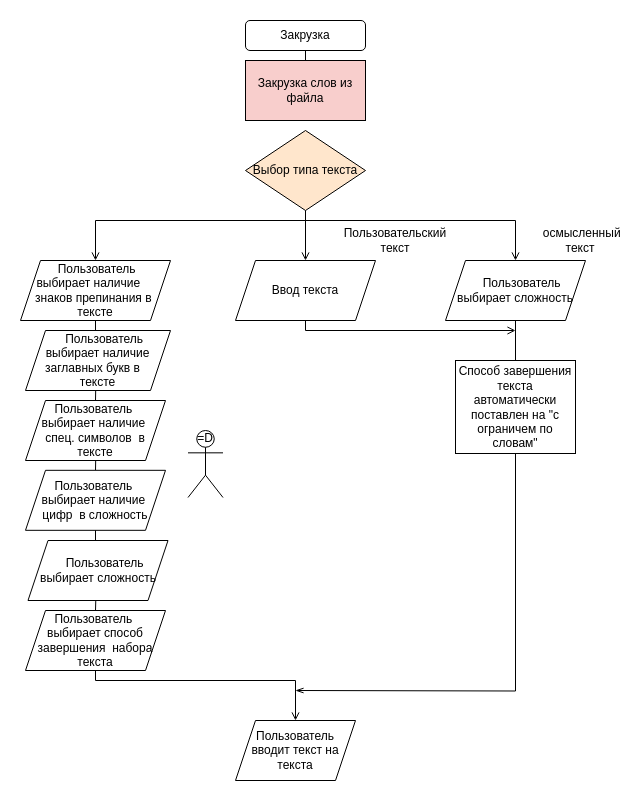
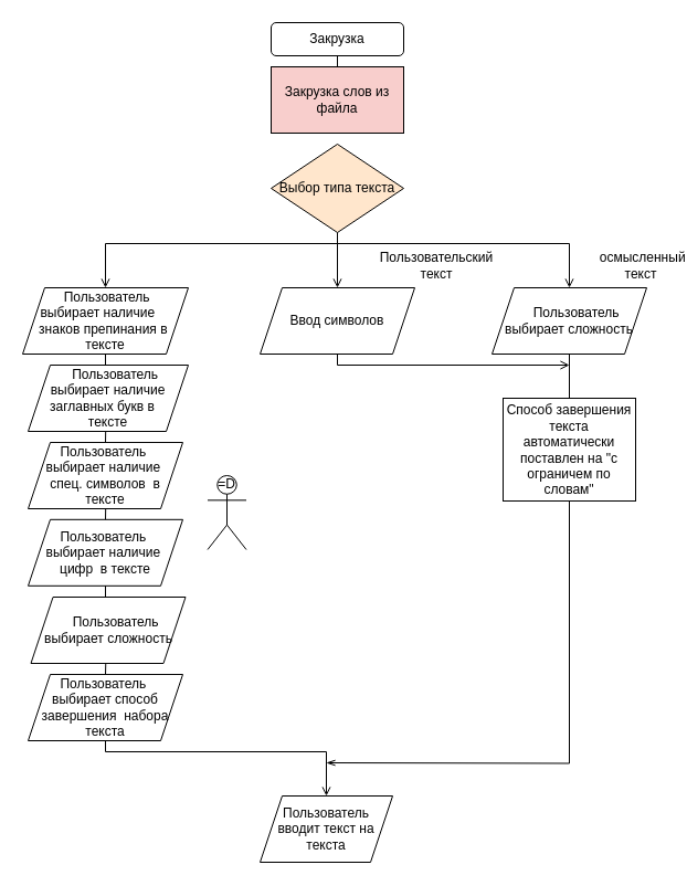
  <mxCell id="0" />
  <mxCell id="1" parent="0" />
  <mxCell id="2" value="Закрузка" style="rounded=1;whiteSpace=wrap;html=1;" vertex="1" parent="1"><mxGeometry x="245" width="120" height="30" as="geometry" y="20" /></mxCell>
  <mxCell id="3" value="" style="endArrow=none;html=1;entryX=0.5;entryY=1;entryDx=0;entryDy=0;" edge="1" parent="1" target="2"><mxGeometry width="50" height="50" relative="1" as="geometry"><mxPoint x="305" y="60" as="sourcePoint" /><mxPoint x="331" y="130" as="targetPoint" /></mxGeometry></mxCell>
  <mxCell id="4" value="Закрузка слов из файла" style="rounded=0;whiteSpace=wrap;html=1;fillColor=#f8cecc;" vertex="1" parent="1"><mxGeometry x="245" y="60" width="120" height="60" as="geometry" /></mxCell>
  <mxCell id="5" value="Выбор типа текста" style="rhombus;whiteSpace=wrap;html=1;fillColor=#ffe6cc;" vertex="1" parent="1"><mxGeometry x="245" y="130" width="120" height="80" as="geometry" /></mxCell>
  <mxCell id="6" value="&amp;nbsp;осмысленный текст" style="text;html=1;strokeColor=none;fillColor=none;align=center;verticalAlign=middle;whiteSpace=wrap;rounded=0;" vertex="1" parent="1"><mxGeometry x="560" y="230" width="40" height="20" as="geometry" /></mxCell>
  <mxCell id="7" value="Пользовательский текст" style="text;html=1;strokeColor=none;fillColor=none;align=center;verticalAlign=middle;whiteSpace=wrap;rounded=0;" vertex="1" parent="1"><mxGeometry x="375" y="230" width="40" height="20" as="geometry" /></mxCell>
  <mxCell id="8" value="" style="endArrow=none;html=1;" edge="1" parent="1"><mxGeometry width="50" height="50" relative="1" as="geometry"><mxPoint x="305" y="220" as="sourcePoint" /><mxPoint x="305" y="210" as="targetPoint" /></mxGeometry></mxCell>
  <mxCell id="9" value="" style="endArrow=none;html=1;" edge="1" parent="1"><mxGeometry width="50" height="50" relative="1" as="geometry"><mxPoint x="95" y="220" as="sourcePoint" /><mxPoint x="305" y="220" as="targetPoint" /></mxGeometry></mxCell>
  <mxCell id="10" value="" style="endArrow=none;html=1;" edge="1" parent="1"><mxGeometry width="50" height="50" relative="1" as="geometry"><mxPoint x="295" y="220" as="sourcePoint" /><mxPoint x="515" y="220" as="targetPoint" /></mxGeometry></mxCell>
  <mxCell id="11" value="" style="endArrow=none;html=1;startArrow=open;startFill=0;exitX=0.5;exitY=0;exitDx=0;exitDy=0;" edge="1" parent="1" source="16"><mxGeometry width="50" height="50" relative="1" as="geometry"><mxPoint x="85" y="240" as="sourcePoint" /><mxPoint x="95" y="220" as="targetPoint" /></mxGeometry></mxCell>
- <mxCell id="12" value="Ввод текста" style="shape=parallelogram;perimeter=parallelogramPerimeter;whiteSpace=wrap;html=1;fixedSize=1;" vertex="1" parent="1"><mxGeometry x="235" y="260" width="140" height="60" as="geometry" /></mxCell>
+ <mxCell id="12" value="Ввод символов" style="shape=parallelogram;perimeter=parallelogramPerimeter;whiteSpace=wrap;html=1;fixedSize=1;" vertex="1" parent="1"><mxGeometry x="235" y="260" width="140" height="60" as="geometry" /></mxCell>
  <mxCell id="13" value="&lt;p style=&quot;line-height: 120%&quot;&gt;&amp;nbsp; &amp;nbsp; Пользователь выбирает сложность&lt;/p&gt;" style="shape=parallelogram;perimeter=parallelogramPerimeter;whiteSpace=wrap;html=1;fixedSize=1;align=center;" vertex="1" parent="1"><mxGeometry x="27.5" y="540" width="140" height="60" as="geometry" /></mxCell>
  <mxCell id="14" value="Пользователь&amp;nbsp; выбирает способ завершения&amp;nbsp; набора текста" style="shape=parallelogram;perimeter=parallelogramPerimeter;whiteSpace=wrap;html=1;fixedSize=1;align=center;" vertex="1" parent="1"><mxGeometry x="25" y="610" width="140" height="60" as="geometry" /></mxCell>
  <mxCell id="15" style="edgeStyle=orthogonalEdgeStyle;rounded=0;orthogonalLoop=1;jettySize=auto;html=1;exitX=0.5;exitY=0;exitDx=0;exitDy=0;startArrow=open;startFill=0;endArrow=open;endFill=0;" edge="1" parent="1" source="16"><mxGeometry relative="1" as="geometry"><mxPoint x="94.714" y="259.714" as="targetPoint" /></mxGeometry></mxCell>
  <mxCell id="16" value="&amp;nbsp; &amp;nbsp; &amp;nbsp; &amp;nbsp; &amp;nbsp; Пользователь&amp;nbsp; &amp;nbsp; &amp;nbsp; &amp;nbsp; &amp;nbsp; &amp;nbsp;выбирает наличие&amp;nbsp; &amp;nbsp; &amp;nbsp; знаков препинания в&amp;nbsp; тексте" style="shape=parallelogram;perimeter=parallelogramPerimeter;whiteSpace=wrap;fixedSize=1;align=center;size=20;html=1;textDirection=ltr;" vertex="1" parent="1"><mxGeometry x="20" y="260" width="150" height="60" as="geometry" /></mxCell>
  <mxCell id="17" value="" style="endArrow=none;html=1;" edge="1" parent="1"><mxGeometry width="50" height="50" relative="1" as="geometry"><mxPoint x="95" y="330" as="sourcePoint" /><mxPoint x="95" y="320" as="targetPoint" /></mxGeometry></mxCell>
  <mxCell id="18" value="&amp;nbsp; &amp;nbsp; Пользователь выбирает наличие заглавных букв в&amp;nbsp; &amp;nbsp; тексте" style="shape=parallelogram;perimeter=parallelogramPerimeter;whiteSpace=wrap;html=1;fixedSize=1;align=center;" vertex="1" parent="1"><mxGeometry x="25" y="330" width="145" height="60" as="geometry" /></mxCell>
  <mxCell id="19" value="" style="endArrow=none;html=1;entryX=0.484;entryY=1.003;entryDx=0;entryDy=0;entryPerimeter=0;" edge="1" parent="1" target="18"><mxGeometry width="50" height="50" relative="1" as="geometry"><mxPoint x="95" y="400" as="sourcePoint" /><mxPoint x="98" y="390" as="targetPoint" /></mxGeometry></mxCell>
  <mxCell id="20" value="Пользователь&amp;nbsp; выбирает наличие&amp;nbsp; спец. символов&amp;nbsp; в тексте" style="shape=parallelogram;perimeter=parallelogramPerimeter;whiteSpace=wrap;html=1;fixedSize=1;align=center;" vertex="1" parent="1"><mxGeometry x="25" y="400" width="140" height="60" as="geometry" /></mxCell>
  <mxCell id="21" value="" style="endArrow=none;html=1;entryX=0.484;entryY=1.003;entryDx=0;entryDy=0;entryPerimeter=0;" edge="1" parent="1"><mxGeometry width="50" height="50" relative="1" as="geometry"><mxPoint x="95" y="469.82" as="sourcePoint" /><mxPoint x="95.18" y="460" as="targetPoint" /></mxGeometry></mxCell>
- <mxCell id="22" value="Пользователь&amp;nbsp; выбирает наличие&amp;nbsp; цифр&amp;nbsp; в сложность" style="shape=parallelogram;perimeter=parallelogramPerimeter;whiteSpace=wrap;html=1;fixedSize=1;align=center;" vertex="1" parent="1"><mxGeometry x="25" y="469.82" width="140" height="60" as="geometry" /></mxCell>
+ <mxCell id="22" value="Пользователь&amp;nbsp; выбирает наличие&amp;nbsp; цифр&amp;nbsp; в тексте" style="shape=parallelogram;perimeter=parallelogramPerimeter;whiteSpace=wrap;html=1;fixedSize=1;align=center;" vertex="1" parent="1"><mxGeometry x="25" y="469.82" width="140" height="60" as="geometry" /></mxCell>
  <mxCell id="23" value="" style="endArrow=none;html=1;entryX=0.5;entryY=1;entryDx=0;entryDy=0;" edge="1" parent="1" target="22"><mxGeometry width="50" height="50" relative="1" as="geometry"><mxPoint x="95" y="540" as="sourcePoint" /><mxPoint x="85" y="600" as="targetPoint" /></mxGeometry></mxCell>
  <mxCell id="24" value="" style="endArrow=none;html=1;entryX=0.5;entryY=1;entryDx=0;entryDy=0;" edge="1" parent="1" target="14"><mxGeometry width="50" height="50" relative="1" as="geometry"><mxPoint x="95" y="680" as="sourcePoint" /><mxPoint x="75" y="786.5" as="targetPoint" /></mxGeometry></mxCell>
  <mxCell id="25" value="" style="endArrow=none;html=1;exitX=0.5;exitY=0;exitDx=0;exitDy=0;startArrow=open;startFill=0;" edge="1" parent="1" source="12"><mxGeometry width="50" height="50" relative="1" as="geometry"><mxPoint x="445" y="380" as="sourcePoint" /><mxPoint x="305" y="220" as="targetPoint" /></mxGeometry></mxCell>
  <mxCell id="26" value="" style="endArrow=none;html=1;exitX=0.5;exitY=0;exitDx=0;exitDy=0;startArrow=open;startFill=0;" edge="1" parent="1" source="32"><mxGeometry width="50" height="50" relative="1" as="geometry"><mxPoint x="515" y="540" as="sourcePoint" /><mxPoint x="515" y="220" as="targetPoint" /></mxGeometry></mxCell>
  <mxCell id="27" value="" style="endArrow=open;html=1;endFill=0;" edge="1" parent="1"><mxGeometry width="50" height="50" relative="1" as="geometry"><mxPoint x="295" y="680" as="sourcePoint" /><mxPoint x="295" y="720" as="targetPoint" /></mxGeometry></mxCell>
  <mxCell id="28" value="" style="endArrow=none;html=1;" edge="1" parent="1"><mxGeometry width="50" height="50" relative="1" as="geometry"><mxPoint x="295" y="680" as="sourcePoint" /><mxPoint x="95" y="680" as="targetPoint" /></mxGeometry></mxCell>
  <mxCell id="29" style="edgeStyle=orthogonalEdgeStyle;rounded=0;orthogonalLoop=1;jettySize=auto;html=1;entryX=0.5;entryY=1;entryDx=0;entryDy=0;startArrow=openThin;startFill=0;endArrow=none;endFill=0;" edge="1" parent="1" target="32"><mxGeometry relative="1" as="geometry"><mxPoint x="295" y="690" as="sourcePoint" /><mxPoint x="515" y="366.5" as="targetPoint" /></mxGeometry></mxCell>
  <mxCell id="30" value="Пользователь вводит текст на текста" style="shape=parallelogram;perimeter=parallelogramPerimeter;whiteSpace=wrap;html=1;fixedSize=1;align=center;" vertex="1" parent="1"><mxGeometry x="235" y="720" width="120" height="60" as="geometry" /></mxCell>
  <mxCell id="31" value="" style="endArrow=none;html=1;entryX=0.484;entryY=1.009;entryDx=0;entryDy=0;entryPerimeter=0;exitX=0.5;exitY=0;exitDx=0;exitDy=0;" edge="1" parent="1" source="14" target="13"><mxGeometry width="50" height="50" relative="1" as="geometry"><mxPoint x="96" y="630" as="sourcePoint" /><mxPoint x="96" y="600" as="targetPoint" /></mxGeometry></mxCell>
  <mxCell id="32" value="&lt;p style=&quot;line-height: 120%&quot;&gt;&amp;nbsp; &amp;nbsp; Пользователь выбирает сложность&lt;/p&gt;" style="shape=parallelogram;perimeter=parallelogramPerimeter;whiteSpace=wrap;html=1;fixedSize=1;align=center;" vertex="1" parent="1"><mxGeometry x="445" y="260" width="140" height="60" as="geometry" /></mxCell>
  <mxCell id="33" value="" style="shape=umlActor;verticalLabelPosition=bottom;verticalAlign=top;html=1;outlineConnect=0;" vertex="1" parent="1"><mxGeometry x="187.5" y="430" width="35" height="67" as="geometry" /></mxCell>
  <mxCell id="34" value="=D" style="text;html=1;strokeColor=none;fillColor=none;align=center;verticalAlign=middle;whiteSpace=wrap;rounded=0;" vertex="1" parent="1"><mxGeometry x="185" y="430" width="40" height="16" as="geometry" /></mxCell>
  <mxCell id="35" value="&lt;div&gt;&lt;span&gt;Способ завершения текста автоматически поставлен на &quot;с ограничем по словам&quot;&lt;/span&gt;&lt;/div&gt;" style="rounded=0;whiteSpace=wrap;html=1;align=center;" vertex="1" parent="1"><mxGeometry x="455" y="360" width="120" height="93" as="geometry" /></mxCell>
  <mxCell id="36" value="" style="endArrow=open;html=1;endFill=0;" edge="1" parent="1"><mxGeometry width="50" height="50" relative="1" as="geometry"><mxPoint x="305" y="330" as="sourcePoint" /><mxPoint x="515" y="330" as="targetPoint" /></mxGeometry></mxCell>
  <mxCell id="37" value="" style="endArrow=none;html=1;entryX=0.5;entryY=1;entryDx=0;entryDy=0;" edge="1" parent="1" target="12"><mxGeometry width="50" height="50" relative="1" as="geometry"><mxPoint x="305" y="330" as="sourcePoint" /><mxPoint x="355" y="280" as="targetPoint" /></mxGeometry></mxCell>
